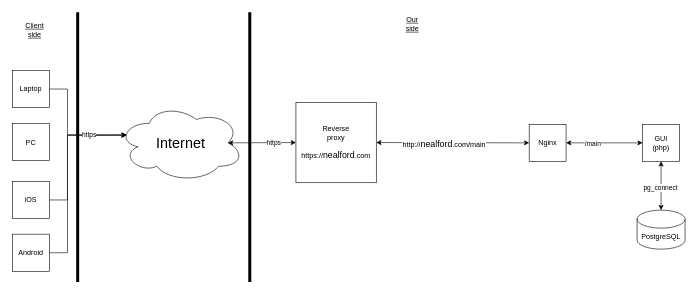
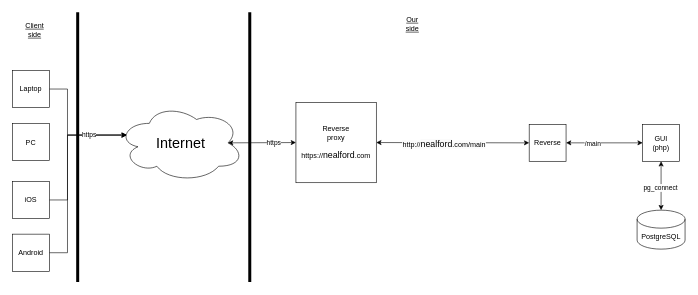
  <mxCell id="0" />
  <mxCell id="1" parent="0" />
  <mxCell id="2" value="&lt;font style=&quot;font-size: 24px;&quot;&gt;Internet&lt;/font&gt;" style="ellipse;shape=cloud;whiteSpace=wrap;html=1;" parent="1" vertex="1"><mxGeometry x="196" y="172.75" width="210" height="130" as="geometry" /></mxCell>
  <mxCell id="3" value="" style="group" parent="1" vertex="1" connectable="0"><mxGeometry x="20" y="117" width="62" height="63" as="geometry" /></mxCell>
  <mxCell id="4" value="Laptop" style="whiteSpace=wrap;html=1;aspect=fixed;" parent="3" vertex="1"><mxGeometry width="62" height="62" as="geometry" /></mxCell>
  <mxCell id="5" value="Reverse&lt;div&gt;proxy&lt;/div&gt;&lt;div&gt;&lt;br&gt;&lt;/div&gt;&lt;div&gt;https://&lt;span style=&quot;font-size:11.0pt;line-height:107%;&lt;br/&gt;font-family:&amp;quot;Calibri&amp;quot;,sans-serif;mso-ascii-theme-font:minor-latin;mso-fareast-font-family:&lt;br/&gt;Calibri;mso-fareast-theme-font:minor-latin;mso-hansi-theme-font:minor-latin;&lt;br/&gt;mso-bidi-font-family:&amp;quot;Times New Roman&amp;quot;;mso-bidi-theme-font:minor-bidi;&lt;br/&gt;mso-ansi-language:RU;mso-fareast-language:EN-US;mso-bidi-language:AR-SA&quot;&gt;nealford&lt;/span&gt;.com&lt;/div&gt;" style="whiteSpace=wrap;html=1;aspect=fixed;" parent="1" vertex="1"><mxGeometry x="493" y="170.25" width="134" height="134" as="geometry" /></mxCell>
  <mxCell id="6" value="Client&lt;div&gt;side&lt;/div&gt;" style="text;html=1;align=center;verticalAlign=middle;resizable=0;points=[];autosize=1;strokeColor=none;fillColor=none;fontStyle=4" parent="1" vertex="1"><mxGeometry x="32" y="30" width="50" height="40" as="geometry" /></mxCell>
  <mxCell id="7" value="" style="endArrow=none;html=1;rounded=0;strokeWidth=5;" parent="1" edge="1"><mxGeometry width="50" height="50" relative="1" as="geometry"><mxPoint x="129" y="470" as="sourcePoint" /><mxPoint x="129" y="20" as="targetPoint" /></mxGeometry></mxCell>
  <mxCell id="8" value="" style="endArrow=none;html=1;rounded=0;strokeWidth=5;" parent="1" edge="1"><mxGeometry width="50" height="50" relative="1" as="geometry"><mxPoint x="416" y="470" as="sourcePoint" /><mxPoint x="416" y="20" as="targetPoint" /></mxGeometry></mxCell>
  <mxCell id="9" value="Our&lt;div&gt;side&lt;/div&gt;" style="text;html=1;align=center;verticalAlign=middle;resizable=0;points=[];autosize=1;strokeColor=none;fillColor=none;fontStyle=4" parent="1" vertex="1"><mxGeometry x="662" y="20" width="50" height="40" as="geometry" /></mxCell>
  <mxCell id="10" value="" style="group" parent="1" vertex="1" connectable="0"><mxGeometry x="20" y="205.5" width="62" height="63" as="geometry" /></mxCell>
  <mxCell id="11" value="PC" style="whiteSpace=wrap;html=1;aspect=fixed;" parent="10" vertex="1"><mxGeometry width="62" height="62" as="geometry" /></mxCell>
  <mxCell id="12" value="" style="group" parent="1" vertex="1" connectable="0"><mxGeometry x="20" y="302" width="62" height="63" as="geometry" /></mxCell>
  <mxCell id="13" value="iOS" style="whiteSpace=wrap;html=1;aspect=fixed;" parent="12" vertex="1"><mxGeometry width="62" height="62" as="geometry" /></mxCell>
  <mxCell id="14" value="" style="group" parent="1" vertex="1" connectable="0"><mxGeometry x="20" y="390" width="62" height="63" as="geometry" /></mxCell>
  <mxCell id="15" value="Android" style="whiteSpace=wrap;html=1;aspect=fixed;" parent="14" vertex="1"><mxGeometry width="62" height="62" as="geometry" /></mxCell>
  <mxCell id="16" style="edgeStyle=orthogonalEdgeStyle;rounded=0;orthogonalLoop=1;jettySize=auto;html=1;exitX=1;exitY=0.5;exitDx=0;exitDy=0;entryX=0.07;entryY=0.4;entryDx=0;entryDy=0;entryPerimeter=0;" parent="1" source="4" target="2" edge="1"><mxGeometry relative="1" as="geometry"><Array as="points"><mxPoint x="112" y="148" /><mxPoint x="112" y="224" /></Array></mxGeometry></mxCell>
  <mxCell id="17" style="edgeStyle=orthogonalEdgeStyle;rounded=0;orthogonalLoop=1;jettySize=auto;html=1;exitX=1;exitY=0.5;exitDx=0;exitDy=0;entryX=0.07;entryY=0.4;entryDx=0;entryDy=0;entryPerimeter=0;" parent="1" source="13" target="2" edge="1"><mxGeometry relative="1" as="geometry"><Array as="points"><mxPoint x="112" y="333" /><mxPoint x="112" y="224" /></Array></mxGeometry></mxCell>
  <mxCell id="18" style="edgeStyle=orthogonalEdgeStyle;rounded=0;orthogonalLoop=1;jettySize=auto;html=1;exitX=1;exitY=0.5;exitDx=0;exitDy=0;entryX=0.07;entryY=0.4;entryDx=0;entryDy=0;entryPerimeter=0;" parent="1" source="15" target="2" edge="1"><mxGeometry relative="1" as="geometry"><Array as="points"><mxPoint x="112" y="421" /><mxPoint x="112" y="224" /></Array></mxGeometry></mxCell>
  <mxCell id="19" value="https" style="edgeLabel;html=1;align=center;verticalAlign=middle;resizable=0;points=[];" vertex="1" connectable="0" parent="18"><mxGeometry x="0.613" relative="1" as="geometry"><mxPoint as="offset" /></mxGeometry></mxCell>
- <mxCell id="20" value="Nginx" style="whiteSpace=wrap;html=1;aspect=fixed;" parent="1" vertex="1"><mxGeometry x="882" y="207" width="61.5" height="61.5" as="geometry" /></mxCell>
+ <mxCell id="20" value="Reverse" style="whiteSpace=wrap;html=1;aspect=fixed;" parent="1" vertex="1"><mxGeometry x="882" y="207" width="61.5" height="61.5" as="geometry" /></mxCell>
  <mxCell id="21" value="PostgreSQL" style="shape=cylinder3;whiteSpace=wrap;html=1;boundedLbl=1;backgroundOutline=1;size=15;" parent="1" vertex="1"><mxGeometry x="1062" y="350" width="80" height="65" as="geometry" /></mxCell>
  <mxCell id="22" value="GUI&lt;div&gt;(php)&lt;/div&gt;" style="whiteSpace=wrap;html=1;aspect=fixed;" parent="1" vertex="1"><mxGeometry x="1071.25" y="207" width="61.5" height="61.5" as="geometry" /></mxCell>
  <mxCell id="23" value="" style="endArrow=classic;startArrow=classic;html=1;rounded=0;entryX=0.5;entryY=1;entryDx=0;entryDy=0;exitX=0.5;exitY=0;exitDx=0;exitDy=0;exitPerimeter=0;" edge="1" parent="1" source="21" target="22"><mxGeometry width="50" height="50" relative="1" as="geometry"><mxPoint x="972" y="290" as="sourcePoint" /><mxPoint x="1022" y="240" as="targetPoint" /></mxGeometry></mxCell>
  <mxCell id="24" value="pg_connect" style="edgeLabel;html=1;align=center;verticalAlign=middle;resizable=0;points=[];" vertex="1" connectable="0" parent="23"><mxGeometry x="-0.074" y="2" relative="1" as="geometry"><mxPoint as="offset" /></mxGeometry></mxCell>
  <mxCell id="25" value="" style="endArrow=classic;startArrow=classic;html=1;rounded=0;entryX=0;entryY=0.5;entryDx=0;entryDy=0;exitX=1;exitY=0.5;exitDx=0;exitDy=0;" edge="1" parent="1" source="20" target="22"><mxGeometry width="50" height="50" relative="1" as="geometry"><mxPoint x="972" y="290" as="sourcePoint" /><mxPoint x="1022" y="240" as="targetPoint" /></mxGeometry></mxCell>
  <mxCell id="26" value="/main" style="edgeLabel;html=1;align=center;verticalAlign=middle;resizable=0;points=[];" vertex="1" connectable="0" parent="25"><mxGeometry x="-0.31" y="-2" relative="1" as="geometry"><mxPoint as="offset" /></mxGeometry></mxCell>
  <mxCell id="27" value="" style="endArrow=classic;startArrow=classic;html=1;rounded=0;entryX=0;entryY=0.5;entryDx=0;entryDy=0;exitX=1;exitY=0.5;exitDx=0;exitDy=0;" edge="1" parent="1" source="5" target="20"><mxGeometry width="50" height="50" relative="1" as="geometry"><mxPoint x="772" y="280" as="sourcePoint" /><mxPoint x="822" y="230" as="targetPoint" /></mxGeometry></mxCell>
  <mxCell id="28" value="&lt;span style=&quot;color: rgb(0, 0, 0); font-size: 12px; text-wrap: wrap; background-color: rgb(251, 251, 251); float: none; display: inline !important;&quot;&gt;http://&lt;/span&gt;&lt;span style=&quot;color: rgb(0, 0, 0); text-wrap: wrap; background-color: rgb(251, 251, 251); font-size: 11pt; line-height: 15.693px;&quot;&gt;nealford&lt;/span&gt;&lt;span style=&quot;color: rgb(0, 0, 0); font-size: 12px; text-wrap: wrap; background-color: rgb(251, 251, 251); float: none; display: inline !important;&quot;&gt;.com/main&lt;/span&gt;" style="edgeLabel;html=1;align=center;verticalAlign=middle;resizable=0;points=[];" vertex="1" connectable="0" parent="27"><mxGeometry x="-0.11" y="-2" relative="1" as="geometry"><mxPoint as="offset" /></mxGeometry></mxCell>
  <mxCell id="29" value="" style="endArrow=classic;startArrow=classic;html=1;rounded=0;exitX=0.875;exitY=0.5;exitDx=0;exitDy=0;exitPerimeter=0;entryX=0;entryY=0.5;entryDx=0;entryDy=0;" edge="1" parent="1" source="2" target="5"><mxGeometry width="50" height="50" relative="1" as="geometry"><mxPoint x="482" y="250" as="sourcePoint" /><mxPoint x="532" y="200" as="targetPoint" /></mxGeometry></mxCell>
  <mxCell id="30" value="https" style="edgeLabel;html=1;align=center;verticalAlign=middle;resizable=0;points=[];" vertex="1" connectable="0" parent="29"><mxGeometry x="0.335" relative="1" as="geometry"><mxPoint as="offset" /></mxGeometry></mxCell>
